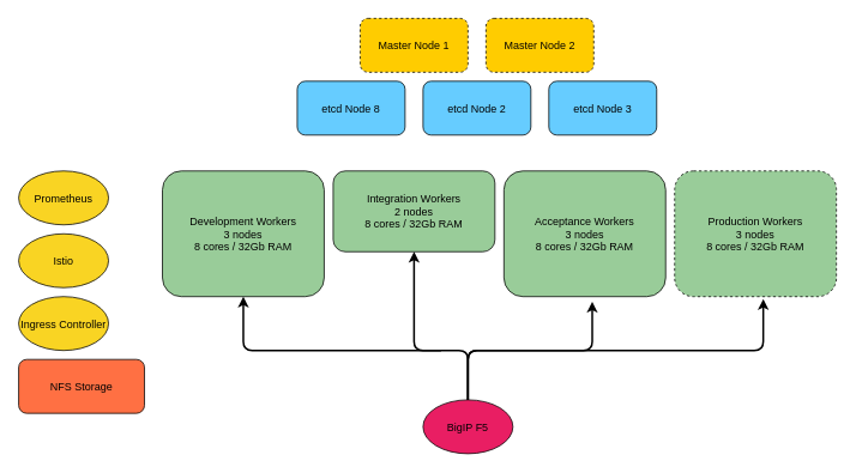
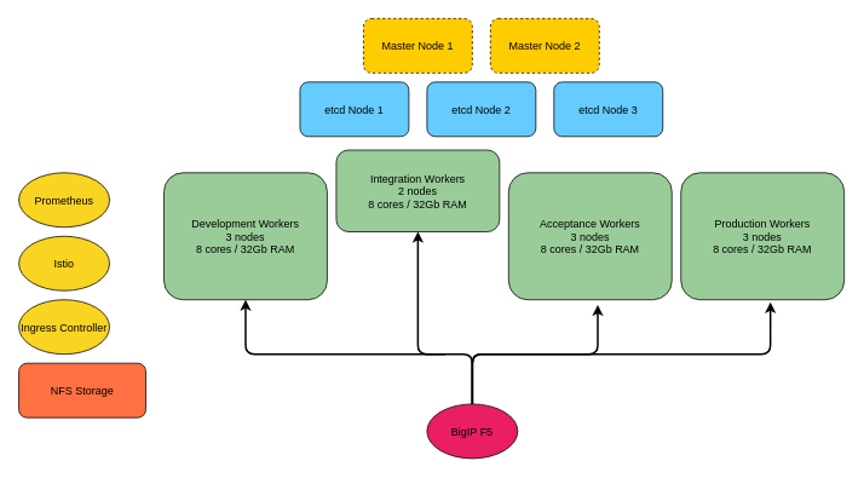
  <mxCell id="0" />
  <mxCell id="1" parent="0" />
  <mxCell id="2" value="Master Node 1" style="rounded=1;fillColor=#FFCC00;dashed=1;" vertex="1" parent="1"><mxGeometry x="400" y="20" width="120" height="60" as="geometry" /></mxCell>
  <mxCell id="3" value="Master Node 2" style="rounded=1;fillColor=#FFCC00;dashed=1;" vertex="1" parent="1"><mxGeometry x="540" y="20" width="120" height="60" as="geometry" /></mxCell>
- <mxCell id="4" value="etcd Node 8" style="rounded=1;fillColor=#66CCFF;" vertex="1" parent="1"><mxGeometry x="330" y="90" width="120" height="60" as="geometry" /></mxCell>
+ <mxCell id="4" value="etcd Node 1" style="rounded=1;fillColor=#66CCFF;" vertex="1" parent="1"><mxGeometry x="330" y="90" width="120" height="60" as="geometry" /></mxCell>
  <mxCell id="5" value="etcd Node 2" style="rounded=1;fillColor=#66CCFF;" vertex="1" parent="1"><mxGeometry x="470" y="90" width="120" height="60" as="geometry" /></mxCell>
  <mxCell id="6" value="etcd Node 3" style="rounded=1;fillColor=#66CCFF;" vertex="1" parent="1"><mxGeometry x="610" y="90" width="120" height="60" as="geometry" /></mxCell>
  <mxCell id="7" value="Development Workers&#10;3 nodes&#10;8 cores / 32Gb RAM" style="rounded=1;fillColor=#99CC99;gradientColor=none;shadow=0;textShadow=0;" vertex="1" parent="1"><mxGeometry x="180" y="190" width="180" height="140" as="geometry" /></mxCell>
- <mxCell id="8" value="Integration Workers&#10;2 nodes&#10;8 cores / 32Gb RAM" style="rounded=1;fillColor=#99CC99;gradientColor=none;shadow=0;textShadow=0;" vertex="1" parent="1"><mxGeometry x="370" y="190" width="180" height="90" as="geometry" /></mxCell>
+ <mxCell id="8" value="Integration Workers&#10;2 nodes&#10;8 cores / 32Gb RAM" style="rounded=1;fillColor=#99CC99;gradientColor=none;shadow=0;textShadow=0;" vertex="1" parent="1"><mxGeometry x="370" y="165" width="180" height="90" as="geometry" /></mxCell>
  <mxCell id="9" value="Acceptance Workers&#10;3 nodes&#10;8 cores / 32Gb RAM" style="rounded=1;fillColor=#99CC99;shadow=0;textShadow=0;glass=0;gradientColor=none;" vertex="1" parent="1"><mxGeometry x="560" y="190" width="180" height="140" as="geometry" /></mxCell>
- <mxCell id="10" value="Production Workers&#10;3 nodes&#10;8 cores / 32Gb RAM" style="rounded=1;fillColor=#99CC99;gradientColor=none;shadow=0;textShadow=0;dashed=1;" vertex="1" parent="1"><mxGeometry x="750" y="190" width="180" height="140" as="geometry" /></mxCell>
+ <mxCell id="10" value="Production Workers&#10;3 nodes&#10;8 cores / 32Gb RAM" style="rounded=1;fillColor=#99CC99;gradientColor=none;shadow=0;textShadow=0;" vertex="1" parent="1"><mxGeometry x="750" y="190" width="180" height="140" as="geometry" /></mxCell>
  <mxCell id="11" value="Istio" style="ellipse;fillColor=#F9D423;rounded=1;" vertex="1" parent="1"><mxGeometry x="20" y="260" width="100" height="60" as="geometry" /></mxCell>
  <mxCell id="12" value="Prometheus" style="ellipse;fillColor=#F9D423;rounded=1;" vertex="1" parent="1"><mxGeometry x="20" y="190" width="100" height="60" as="geometry" /></mxCell>
  <mxCell id="13" value="Ingress Controller" style="ellipse;fillColor=#F9D423;rounded=1;" vertex="1" parent="1"><mxGeometry x="20" y="330" width="100" height="60" as="geometry" /></mxCell>
  <mxCell id="14" value="NFS Storage" style="rounded=1;fillColor=#FF7043;" vertex="1" parent="1"><mxGeometry x="20" y="400" width="140" height="60" as="geometry" /></mxCell>
  <mxCell id="15" style="edgeStyle=orthogonalEdgeStyle;rounded=1;orthogonalLoop=1;jettySize=auto;html=1;entryX=0.5;entryY=1;entryDx=0;entryDy=0;strokeWidth=2;" edge="1" parent="1" source="17" target="7"><mxGeometry relative="1" as="geometry"><Array as="points"><mxPoint x="520" y="390" /><mxPoint x="270" y="390" /></Array></mxGeometry></mxCell>
  <mxCell id="16" style="edgeStyle=orthogonalEdgeStyle;rounded=1;orthogonalLoop=1;jettySize=auto;html=1;entryX=0.5;entryY=1;entryDx=0;entryDy=0;strokeWidth=2;" edge="1" parent="1" target="8"><mxGeometry relative="1" as="geometry"><mxPoint x="490" y="390" as="sourcePoint" /><Array as="points"><mxPoint x="460" y="390" /></Array></mxGeometry></mxCell>
  <mxCell id="17" value="BigIP F5" style="ellipse;fillColor=#E91E63;rounded=1;" vertex="1" parent="1"><mxGeometry x="470" y="445" width="100" height="60" as="geometry" /></mxCell>
  <mxCell id="18" style="edgeStyle=orthogonalEdgeStyle;rounded=1;orthogonalLoop=1;jettySize=auto;html=1;entryX=0.546;entryY=1.041;entryDx=0;entryDy=0;entryPerimeter=0;strokeColor=default;strokeWidth=2;" edge="1" parent="1" source="17" target="9"><mxGeometry relative="1" as="geometry"><Array as="points"><mxPoint x="520" y="390" /><mxPoint x="658" y="390" /></Array></mxGeometry></mxCell>
  <mxCell id="19" style="edgeStyle=orthogonalEdgeStyle;rounded=1;orthogonalLoop=1;jettySize=auto;html=1;entryX=0.548;entryY=1.019;entryDx=0;entryDy=0;entryPerimeter=0;strokeWidth=2;" edge="1" parent="1" source="17" target="10"><mxGeometry relative="1" as="geometry"><Array as="points"><mxPoint x="520" y="390" /><mxPoint x="849" y="390" /></Array></mxGeometry></mxCell>
